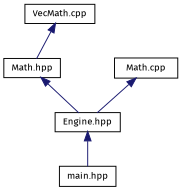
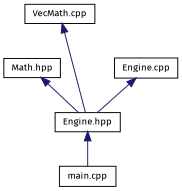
  digraph {
    fontname="Fira Sans"
    node [color=black fillcolor=white fontname="Fira Sans" fontsize=10 shape=record style=filled]
    edge [color=midnightblue dir=back fontname="Fira Sans" fontsize=10 labelfontname=Helvetica labelfontsize=10 style=solid]
    n1 [height=0.2 label="Math.hpp" width=0.4]
    n2 [height=0.2 label="Engine.hpp" width=0.4]
    n3 [height=0.2 label="VecMath.cpp" width=0.4]
-   n4 [height=0.2 label="main.hpp" width=0.4]
-   n5 [height=0.2 label="Math.cpp" width=0.4]
+   n4 [height=0.2 label="main.cpp" width=0.4]
+   n5 [height=0.2 label="Engine.cpp" width=0.4]
    n1 -> n2
    n2 -> n4
-   n3 -> n1
+   n3 -> n2
    n5 -> n2
  }
